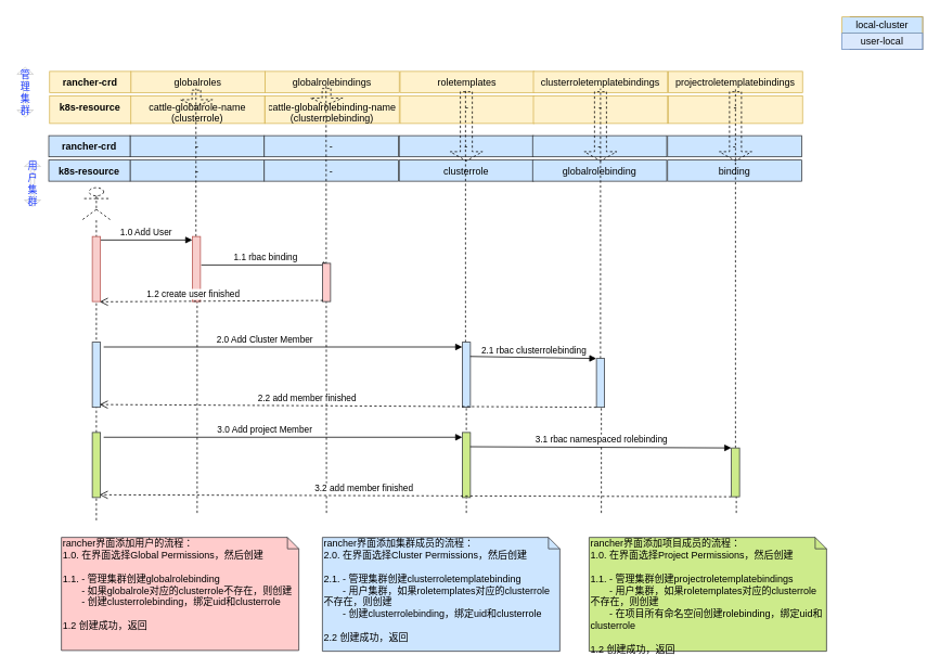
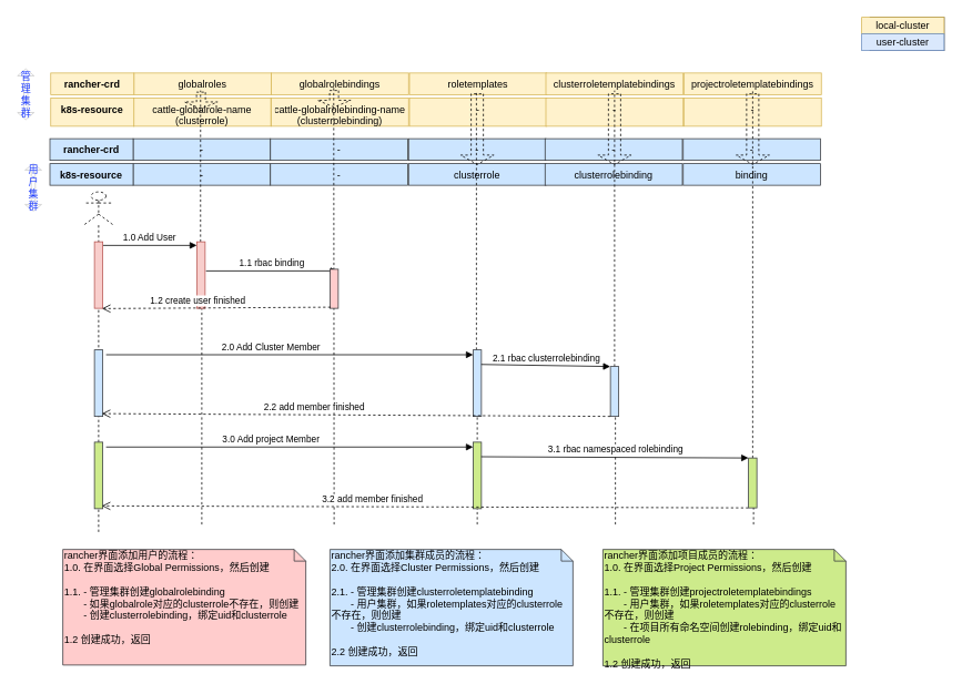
  <mxCell id="0" />
  <mxCell id="1" parent="0" />
  <mxCell id="2" value="" style="rounded=0;whiteSpace=wrap;html=1;glass=0;fillColor=none;" vertex="1" parent="1"><mxGeometry x="1045" width="89" height="40" as="geometry" y="20" /></mxCell>
- <mxCell id="3" value="local-cluster" style="rounded=0;whiteSpace=wrap;html=1;glass=0;fillColor=#cce5ff;strokeColor=#d6b656;" vertex="1" parent="1"><mxGeometry x="1035" width="99" height="20" as="geometry" y="20" /></mxCell>
- <mxCell id="4" value="user-local" style="rounded=0;whiteSpace=wrap;html=1;glass=0;fillColor=#dae8fc;strokeColor=#6c8ebf;" vertex="1" parent="1"><mxGeometry x="1035" y="40" width="99" height="20" as="geometry" /></mxCell>
+ <mxCell id="3" value="local-cluster" style="rounded=0;whiteSpace=wrap;html=1;glass=0;fillColor=#fff2cc;strokeColor=#d6b656;" vertex="1" parent="1"><mxGeometry x="1035" width="99" height="20" as="geometry" y="20" /></mxCell>
+ <mxCell id="4" value="user-cluster" style="rounded=0;whiteSpace=wrap;html=1;glass=0;fillColor=#dae8fc;strokeColor=#6c8ebf;" vertex="1" parent="1"><mxGeometry x="1035" y="40" width="99" height="20" as="geometry" /></mxCell>
  <mxCell id="5" value="1.0 Add User" style="html=1;verticalAlign=bottom;endArrow=block;exitX=1.018;exitY=0.054;exitDx=0;exitDy=0;exitPerimeter=0;fillColor=#f8cecc;strokeColor=#000000;" edge="1" parent="1" source="46" target="49"><mxGeometry width="80" relative="1" as="geometry"><mxPoint x="619.5" y="637" as="sourcePoint" /><mxPoint x="699.5" y="637" as="targetPoint" /></mxGeometry></mxCell>
  <mxCell id="6" value="1.1 rbac binding" style="html=1;verticalAlign=bottom;endArrow=block;fillColor=#f8cecc;strokeColor=#000000;exitX=1.1;exitY=0.438;exitDx=0;exitDy=0;exitPerimeter=0;entryX=0.9;entryY=0.043;entryDx=0;entryDy=0;entryPerimeter=0;" edge="1" parent="1" source="49" target="48"><mxGeometry width="80" relative="1" as="geometry"><mxPoint x="714.09" y="523.2" as="sourcePoint" /><mxPoint x="835.26" y="524.32" as="targetPoint" /></mxGeometry></mxCell>
  <mxCell id="7" value="rancher界面添加用户的流程：&lt;br&gt;1.0. 在界面选择Global Permissions，然后创建&lt;br&gt;&lt;br&gt;1.1. - 管理集群创建globalrolebinding&lt;br&gt;&amp;nbsp; &amp;nbsp; &amp;nbsp; &amp;nbsp;- 如果globalrole对应的clusterrole不存在，则创建&lt;br&gt;&amp;nbsp; &amp;nbsp; &amp;nbsp; &amp;nbsp;- 创建clusterrolebinding，绑定uid和clusterrole&lt;br&gt;&lt;br&gt;1.2 创建成功，返回" style="shape=note;whiteSpace=wrap;html=1;size=14;verticalAlign=top;align=left;spacingTop=-6;glass=0;strokeColor=#36393d;fillColor=#ffcccc;" vertex="1" parent="1"><mxGeometry x="75" y="660" width="292" height="139" as="geometry" /></mxCell>
  <mxCell id="8" value="2.0 Add Cluster Member" style="html=1;verticalAlign=bottom;endArrow=block;exitX=1.4;exitY=0.073;exitDx=0;exitDy=0;exitPerimeter=0;fillColor=#f8cecc;strokeColor=#000000;" edge="1" parent="1" source="51" target="52"><mxGeometry x="-0.102" width="80" relative="1" as="geometry"><mxPoint x="604.68" y="620.32" as="sourcePoint" /><mxPoint x="704.5" y="620.32" as="targetPoint" /><mxPoint as="offset" /></mxGeometry></mxCell>
  <mxCell id="9" value="globalroles" style="text;strokeColor=#d6b656;fillColor=#fff2cc;align=center;verticalAlign=top;spacingLeft=4;spacingRight=4;overflow=hidden;rotatable=0;points=[[0,0.5],[1,0.5]];portConstraint=eastwest;" vertex="1" parent="1"><mxGeometry x="160.5" y="87" width="165" height="26" as="geometry" /></mxCell>
  <mxCell id="10" value="globalrolebindings" style="text;strokeColor=#d6b656;fillColor=#fff2cc;align=center;verticalAlign=top;spacingLeft=4;spacingRight=4;overflow=hidden;rotatable=0;points=[[0,0.5],[1,0.5]];portConstraint=eastwest;" vertex="1" parent="1"><mxGeometry x="325.5" y="87" width="165" height="26" as="geometry" /></mxCell>
  <mxCell id="11" value="roletemplates" style="text;strokeColor=#d6b656;fillColor=#fff2cc;align=center;verticalAlign=top;spacingLeft=4;spacingRight=4;overflow=hidden;rotatable=0;points=[[0,0.5],[1,0.5]];portConstraint=eastwest;" vertex="1" parent="1"><mxGeometry x="491.5" y="87" width="165" height="26" as="geometry" /></mxCell>
  <mxCell id="12" value="clusterroletemplatebindings" style="text;strokeColor=#d6b656;fillColor=#fff2cc;align=center;verticalAlign=top;spacingLeft=4;spacingRight=4;overflow=hidden;rotatable=0;points=[[0,0.5],[1,0.5]];portConstraint=eastwest;" vertex="1" parent="1"><mxGeometry x="655.5" y="87" width="165" height="26" as="geometry" /></mxCell>
  <mxCell id="13" value="projectroletemplatebindings" style="text;strokeColor=#d6b656;fillColor=#fff2cc;align=center;verticalAlign=top;spacingLeft=4;spacingRight=4;overflow=hidden;rotatable=0;points=[[0,0.5],[1,0.5]];portConstraint=eastwest;" vertex="1" parent="1"><mxGeometry x="821.5" y="87" width="165" height="26" as="geometry" /></mxCell>
  <mxCell id="14" value="rancher-crd" style="text;strokeColor=#d6b656;fillColor=#fff2cc;align=center;verticalAlign=top;spacingLeft=4;spacingRight=4;overflow=hidden;rotatable=0;points=[[0,0.5],[1,0.5]];portConstraint=eastwest;fontStyle=1" vertex="1" parent="1"><mxGeometry x="60.5" y="87" width="100" height="26" as="geometry" /></mxCell>
  <mxCell id="15" value="cattle-globalrole-name &#10;(clusterrole)" style="text;strokeColor=#d6b656;fillColor=#fff2cc;align=center;verticalAlign=top;spacingLeft=4;spacingRight=4;overflow=hidden;rotatable=0;points=[[0,0.5],[1,0.5]];portConstraint=eastwest;" vertex="1" parent="1"><mxGeometry x="160" y="117" width="165" height="34" as="geometry" /></mxCell>
  <mxCell id="16" value="cattle-globalrolebinding-name &#10;(clusterrolebinding)" style="text;strokeColor=#d6b656;fillColor=#fff2cc;align=center;verticalAlign=top;spacingLeft=4;spacingRight=4;overflow=hidden;rotatable=0;points=[[0,0.5],[1,0.5]];portConstraint=eastwest;" vertex="1" parent="1"><mxGeometry x="325.5" y="117" width="165" height="34" as="geometry" /></mxCell>
  <mxCell id="17" value="-" style="text;strokeColor=#d6b656;fillColor=#fff2cc;align=center;verticalAlign=top;spacingLeft=4;spacingRight=4;overflow=hidden;rotatable=0;points=[[0,0.5],[1,0.5]];portConstraint=eastwest;" vertex="1" parent="1"><mxGeometry x="491.5" y="117" width="165" height="34" as="geometry" /></mxCell>
  <mxCell id="18" value="-" style="text;strokeColor=#d6b656;fillColor=#fff2cc;align=center;verticalAlign=top;spacingLeft=4;spacingRight=4;overflow=hidden;rotatable=0;points=[[0,0.5],[1,0.5]];portConstraint=eastwest;" vertex="1" parent="1"><mxGeometry x="655.5" y="117" width="165" height="34" as="geometry" /></mxCell>
  <mxCell id="19" value="-" style="text;strokeColor=#d6b656;fillColor=#fff2cc;align=center;verticalAlign=top;spacingLeft=4;spacingRight=4;overflow=hidden;rotatable=0;points=[[0,0.5],[1,0.5]];portConstraint=eastwest;" vertex="1" parent="1"><mxGeometry x="821.5" y="117" width="165" height="34" as="geometry" /></mxCell>
  <mxCell id="20" value="k8s-resource" style="text;strokeColor=#d6b656;fillColor=#fff2cc;align=center;verticalAlign=top;spacingLeft=4;spacingRight=4;overflow=hidden;rotatable=0;points=[[0,0.5],[1,0.5]];portConstraint=eastwest;fontStyle=1" vertex="1" parent="1"><mxGeometry x="60.5" y="117" width="100" height="34" as="geometry" /></mxCell>
  <mxCell id="21" value="管理集群" style="shape=doubleArrow;direction=south;whiteSpace=wrap;html=1;glass=0;strokeColor=#CCCCCC;fillColor=none;gradientColor=none;fontColor=#213FFF;align=center;arrowWidth=0.239;arrowSize=0.139;" vertex="1" parent="1"><mxGeometry x="20.5" y="82" width="20" height="61" as="geometry" /></mxCell>
  <mxCell id="22" value="用户集群" style="shape=doubleArrow;direction=south;whiteSpace=wrap;html=1;glass=0;strokeColor=#CCCCCC;fillColor=none;gradientColor=none;fontColor=#213FFF;align=center;arrowWidth=0.239;arrowSize=0.139;" vertex="1" parent="1"><mxGeometry x="29.5" y="196" width="20" height="57" as="geometry" /></mxCell>
  <mxCell id="23" value="-" style="text;strokeColor=#36393d;fillColor=#cce5ff;align=center;verticalAlign=top;spacingLeft=4;spacingRight=4;overflow=hidden;rotatable=0;points=[[0,0.5],[1,0.5]];portConstraint=eastwest;" vertex="1" parent="1"><mxGeometry x="159.5" y="166" width="165" height="26" as="geometry" /></mxCell>
  <mxCell id="24" value="-" style="text;strokeColor=#36393d;fillColor=#cce5ff;align=center;verticalAlign=top;spacingLeft=4;spacingRight=4;overflow=hidden;rotatable=0;points=[[0,0.5],[1,0.5]];portConstraint=eastwest;" vertex="1" parent="1"><mxGeometry x="324.5" y="166" width="165" height="26" as="geometry" /></mxCell>
  <mxCell id="25" value="-" style="text;strokeColor=#36393d;fillColor=#cce5ff;align=center;verticalAlign=top;spacingLeft=4;spacingRight=4;overflow=hidden;rotatable=0;points=[[0,0.5],[1,0.5]];portConstraint=eastwest;" vertex="1" parent="1"><mxGeometry x="490.5" y="166" width="165" height="26" as="geometry" /></mxCell>
  <mxCell id="26" value="-" style="text;strokeColor=#36393d;fillColor=#cce5ff;align=center;verticalAlign=top;spacingLeft=4;spacingRight=4;overflow=hidden;rotatable=0;points=[[0,0.5],[1,0.5]];portConstraint=eastwest;" vertex="1" parent="1"><mxGeometry x="654.5" y="166" width="165" height="26" as="geometry" /></mxCell>
  <mxCell id="27" value="-" style="text;strokeColor=#36393d;fillColor=#cce5ff;align=center;verticalAlign=top;spacingLeft=4;spacingRight=4;overflow=hidden;rotatable=0;points=[[0,0.5],[1,0.5]];portConstraint=eastwest;" vertex="1" parent="1"><mxGeometry x="820.5" y="166" width="165" height="26" as="geometry" /></mxCell>
  <mxCell id="28" value="rancher-crd" style="text;strokeColor=#36393d;fillColor=#cce5ff;align=center;verticalAlign=top;spacingLeft=4;spacingRight=4;overflow=hidden;rotatable=0;points=[[0,0.5],[1,0.5]];portConstraint=eastwest;fontStyle=1" vertex="1" parent="1"><mxGeometry x="59.5" y="166" width="100" height="26" as="geometry" /></mxCell>
  <mxCell id="29" value="-" style="text;strokeColor=#36393d;fillColor=#cce5ff;align=center;verticalAlign=top;spacingLeft=4;spacingRight=4;overflow=hidden;rotatable=0;points=[[0,0.5],[1,0.5]];portConstraint=eastwest;" vertex="1" parent="1"><mxGeometry x="159.5" y="196" width="165" height="26" as="geometry" /></mxCell>
  <mxCell id="30" value="-" style="text;strokeColor=#36393d;fillColor=#cce5ff;align=center;verticalAlign=top;spacingLeft=4;spacingRight=4;overflow=hidden;rotatable=0;points=[[0,0.5],[1,0.5]];portConstraint=eastwest;" vertex="1" parent="1"><mxGeometry x="324.5" y="196" width="165" height="26" as="geometry" /></mxCell>
  <mxCell id="31" value="clusterrole" style="text;strokeColor=#36393d;fillColor=#cce5ff;align=center;verticalAlign=top;spacingLeft=4;spacingRight=4;overflow=hidden;rotatable=0;points=[[0,0.5],[1,0.5]];portConstraint=eastwest;" vertex="1" parent="1"><mxGeometry x="490.5" y="196" width="165" height="26" as="geometry" /></mxCell>
- <mxCell id="32" value="globalrolebinding" style="text;strokeColor=#36393d;fillColor=#cce5ff;align=center;verticalAlign=top;spacingLeft=4;spacingRight=4;overflow=hidden;rotatable=0;points=[[0,0.5],[1,0.5]];portConstraint=eastwest;" vertex="1" parent="1"><mxGeometry x="654.5" y="196" width="165" height="26" as="geometry" /></mxCell>
+ <mxCell id="32" value="clusterrolebinding" style="text;strokeColor=#36393d;fillColor=#cce5ff;align=center;verticalAlign=top;spacingLeft=4;spacingRight=4;overflow=hidden;rotatable=0;points=[[0,0.5],[1,0.5]];portConstraint=eastwest;" vertex="1" parent="1"><mxGeometry x="654.5" y="196" width="165" height="26" as="geometry" /></mxCell>
  <mxCell id="33" value="binding" style="text;strokeColor=#36393d;fillColor=#cce5ff;align=center;verticalAlign=top;spacingLeft=4;spacingRight=4;overflow=hidden;rotatable=0;points=[[0,0.5],[1,0.5]];portConstraint=eastwest;" vertex="1" parent="1"><mxGeometry x="820.5" y="196" width="165" height="26" as="geometry" /></mxCell>
  <mxCell id="34" value="k8s-resource" style="text;strokeColor=#36393d;fillColor=#cce5ff;align=center;verticalAlign=top;spacingLeft=4;spacingRight=4;overflow=hidden;rotatable=0;points=[[0,0.5],[1,0.5]];portConstraint=eastwest;fontStyle=1" vertex="1" parent="1"><mxGeometry x="59.5" y="196" width="100" height="26" as="geometry" /></mxCell>
  <mxCell id="35" value="" style="shape=singleArrow;direction=south;whiteSpace=wrap;html=1;glass=0;strokeColor=#000000;fillColor=none;fontColor=#ffffff;align=center;dashed=1;arrowWidth=0.267;arrowSize=0.411;" vertex="1" parent="1"><mxGeometry x="221" y="110" width="40" height="20" as="geometry" /></mxCell>
  <mxCell id="36" value="" style="shape=singleArrow;direction=south;whiteSpace=wrap;html=1;glass=0;strokeColor=#000000;fillColor=none;fontColor=#ffffff;align=center;dashed=1;arrowWidth=0.367;arrowSize=0.133;" vertex="1" parent="1"><mxGeometry x="553" y="112" width="40" height="85" as="geometry" /></mxCell>
  <mxCell id="37" value="" style="shape=singleArrow;direction=south;whiteSpace=wrap;html=1;glass=0;strokeColor=#000000;fillColor=none;fontColor=#ffffff;align=center;dashed=1;arrowWidth=0.267;arrowSize=0.411;" vertex="1" parent="1"><mxGeometry x="381" y="108" width="40" height="20" as="geometry" /></mxCell>
  <mxCell id="38" value="" style="shape=singleArrow;direction=south;whiteSpace=wrap;html=1;glass=0;strokeColor=#000000;fillColor=none;fontColor=#ffffff;align=center;dashed=1;arrowWidth=0.367;arrowSize=0.133;" vertex="1" parent="1"><mxGeometry x="718" y="112" width="40" height="85" as="geometry" /></mxCell>
  <mxCell id="39" value="" style="shape=singleArrow;direction=south;whiteSpace=wrap;html=1;glass=0;strokeColor=#000000;fillColor=none;fontColor=#ffffff;align=center;dashed=1;arrowWidth=0.367;arrowSize=0.133;" vertex="1" parent="1"><mxGeometry x="884" y="112" width="40" height="85" as="geometry" /></mxCell>
  <mxCell id="40" value="" style="shape=umlLifeline;participant=umlActor;perimeter=lifelinePerimeter;whiteSpace=wrap;html=1;container=1;collapsible=0;recursiveResize=0;verticalAlign=top;spacingTop=36;labelBackgroundColor=#ffffff;outlineConnect=0;glass=0;dashed=1;strokeColor=#000000;fillColor=none;gradientColor=none;fontColor=#213FFF;align=center;" vertex="1" parent="1"><mxGeometry x="100" y="230" width="36" height="410" as="geometry" /></mxCell>
  <mxCell id="41" value="" style="endArrow=none;dashed=1;html=1;strokeColor=#000000;fontColor=#213FFF;" edge="1" parent="1"><mxGeometry width="50" height="50" relative="1" as="geometry"><mxPoint x="401" y="630" as="sourcePoint" /><mxPoint x="400.522" y="105" as="targetPoint" /></mxGeometry></mxCell>
  <mxCell id="42" value="" style="endArrow=none;dashed=1;html=1;strokeColor=#000000;fontColor=#213FFF;" edge="1" parent="1" source="52"><mxGeometry width="50" height="50" relative="1" as="geometry"><mxPoint x="573" y="685" as="sourcePoint" /><mxPoint x="572.022" y="108" as="targetPoint" /></mxGeometry></mxCell>
  <mxCell id="43" value="" style="endArrow=none;dashed=1;html=1;strokeColor=#000000;fontColor=#213FFF;" edge="1" parent="1" source="54"><mxGeometry width="50" height="50" relative="1" as="geometry"><mxPoint x="739" y="685" as="sourcePoint" /><mxPoint x="738.022" y="108" as="targetPoint" /></mxGeometry></mxCell>
  <mxCell id="44" value="" style="endArrow=none;dashed=1;html=1;strokeColor=#000000;fontColor=#213FFF;" edge="1" parent="1" source="63"><mxGeometry width="50" height="50" relative="1" as="geometry"><mxPoint x="905" y="685" as="sourcePoint" /><mxPoint x="904.022" y="108" as="targetPoint" /></mxGeometry></mxCell>
  <mxCell id="45" value="" style="endArrow=none;dashed=1;html=1;strokeColor=#000000;fontColor=#213FFF;" edge="1" parent="1" source="49"><mxGeometry width="50" height="50" relative="1" as="geometry"><mxPoint x="241.5" y="685" as="sourcePoint" /><mxPoint x="240.522" y="108" as="targetPoint" /></mxGeometry></mxCell>
  <mxCell id="46" value="" style="html=1;points=[];perimeter=orthogonalPerimeter;glass=0;fillColor=#f8cecc;strokeColor=#b85450;" vertex="1" parent="1"><mxGeometry x="113" y="290" width="10" height="80" as="geometry" /></mxCell>
  <mxCell id="47" value="" style="endArrow=none;dashed=1;html=1;strokeColor=#000000;fontColor=#213FFF;" edge="1" parent="1" target="49"><mxGeometry width="50" height="50" relative="1" as="geometry"><mxPoint x="242" y="630" as="sourcePoint" /><mxPoint x="240.522" y="108" as="targetPoint" /></mxGeometry></mxCell>
  <mxCell id="48" value="" style="html=1;points=[];perimeter=orthogonalPerimeter;glass=0;fillColor=#ffcccc;strokeColor=#36393d;" vertex="1" parent="1"><mxGeometry x="396" y="323" width="10" height="47" as="geometry" /></mxCell>
  <mxCell id="49" value="" style="html=1;points=[];perimeter=orthogonalPerimeter;glass=0;fillColor=#f8cecc;strokeColor=#b85450;verticalAlign=bottom;" vertex="1" parent="1"><mxGeometry x="236" y="290" width="10" height="80" as="geometry" /></mxCell>
  <mxCell id="50" value="1.2 create user finished" style="html=1;verticalAlign=bottom;endArrow=open;dashed=1;endSize=8;strokeColor=#000000;fontColor=#000000;exitX=0.072;exitY=0.971;exitDx=0;exitDy=0;exitPerimeter=0;entryX=0.917;entryY=1.004;entryDx=0;entryDy=0;entryPerimeter=0;" edge="1" parent="1" source="48" target="46"><mxGeometry x="0.164" relative="1" as="geometry"><mxPoint x="979.5" y="584" as="sourcePoint" /><mxPoint x="899.5" y="584" as="targetPoint" /><mxPoint as="offset" /></mxGeometry></mxCell>
  <mxCell id="51" value="" style="html=1;points=[];perimeter=orthogonalPerimeter;glass=0;strokeColor=#36393d;fillColor=#cce5ff;" vertex="1" parent="1"><mxGeometry x="113" y="420" width="10" height="80" as="geometry" /></mxCell>
  <mxCell id="52" value="" style="html=1;points=[];perimeter=orthogonalPerimeter;glass=0;strokeColor=#36393d;fillColor=#cce5ff;" vertex="1" parent="1"><mxGeometry x="568" y="420" width="10" height="80" as="geometry" /></mxCell>
  <mxCell id="53" value="" style="endArrow=none;dashed=1;html=1;strokeColor=#000000;fontColor=#213FFF;" edge="1" parent="1" target="52"><mxGeometry width="50" height="50" relative="1" as="geometry"><mxPoint x="573" y="630" as="sourcePoint" /><mxPoint x="572.022" y="108" as="targetPoint" /></mxGeometry></mxCell>
  <mxCell id="54" value="" style="html=1;points=[];perimeter=orthogonalPerimeter;glass=0;strokeColor=#36393d;fillColor=#cce5ff;" vertex="1" parent="1"><mxGeometry x="733" y="440" width="10" height="60" as="geometry" /></mxCell>
  <mxCell id="55" value="" style="endArrow=none;dashed=1;html=1;strokeColor=#000000;fontColor=#213FFF;" edge="1" parent="1" target="54"><mxGeometry width="50" height="50" relative="1" as="geometry"><mxPoint x="739" y="630" as="sourcePoint" /><mxPoint x="738.022" y="108" as="targetPoint" /></mxGeometry></mxCell>
  <mxCell id="56" value="2.1 rbac clusterrolebinding" style="html=1;verticalAlign=bottom;endArrow=block;fillColor=#f8cecc;strokeColor=#000000;exitX=0.983;exitY=0.219;exitDx=0;exitDy=0;exitPerimeter=0;entryX=-0.017;entryY=0;entryDx=0;entryDy=0;entryPerimeter=0;" edge="1" parent="1" source="52" target="54"><mxGeometry width="80" relative="1" as="geometry"><mxPoint x="257" y="335.04" as="sourcePoint" /><mxPoint x="415" y="335.021" as="targetPoint" /></mxGeometry></mxCell>
  <mxCell id="57" value="2.2 add member finished" style="html=1;verticalAlign=bottom;endArrow=open;dashed=1;endSize=8;strokeColor=#000000;fontColor=#000000;exitX=-0.017;exitY=1;exitDx=0;exitDy=0;exitPerimeter=0;entryX=0.9;entryY=0.958;entryDx=0;entryDy=0;entryPerimeter=0;" edge="1" parent="1" source="54" target="51"><mxGeometry x="0.164" relative="1" as="geometry"><mxPoint x="406.72" y="378.637" as="sourcePoint" /><mxPoint x="132.17" y="380.32" as="targetPoint" /><mxPoint as="offset" /></mxGeometry></mxCell>
  <mxCell id="58" value="3.0 Add project Member" style="html=1;verticalAlign=bottom;endArrow=block;exitX=1.4;exitY=0.073;exitDx=0;exitDy=0;exitPerimeter=0;fillColor=#f8cecc;strokeColor=#000000;" edge="1" parent="1" source="59" target="60"><mxGeometry x="-0.102" width="80" relative="1" as="geometry"><mxPoint x="604.68" y="731.32" as="sourcePoint" /><mxPoint x="704.5" y="731.32" as="targetPoint" /><mxPoint as="offset" /></mxGeometry></mxCell>
  <mxCell id="59" value="" style="html=1;points=[];perimeter=orthogonalPerimeter;glass=0;strokeColor=#36393d;fillColor=#cdeb8b;" vertex="1" parent="1"><mxGeometry x="113" y="531" width="10" height="80" as="geometry" /></mxCell>
  <mxCell id="60" value="" style="html=1;points=[];perimeter=orthogonalPerimeter;glass=0;strokeColor=#36393d;fillColor=#cdeb8b;" vertex="1" parent="1"><mxGeometry x="568" y="531" width="10" height="80" as="geometry" /></mxCell>
  <mxCell id="61" value="3.1 rbac namespaced rolebinding" style="html=1;verticalAlign=bottom;endArrow=block;fillColor=#f8cecc;strokeColor=#000000;exitX=0.983;exitY=0.219;exitDx=0;exitDy=0;exitPerimeter=0;entryX=-0.017;entryY=0;entryDx=0;entryDy=0;entryPerimeter=0;" edge="1" parent="1" source="60" target="63"><mxGeometry width="80" relative="1" as="geometry"><mxPoint x="257" y="446.04" as="sourcePoint" /><mxPoint x="415" y="446.021" as="targetPoint" /></mxGeometry></mxCell>
  <mxCell id="62" value="3.2 add member finished" style="html=1;verticalAlign=bottom;endArrow=open;dashed=1;endSize=8;strokeColor=#000000;fontColor=#000000;exitX=-0.017;exitY=1;exitDx=0;exitDy=0;exitPerimeter=0;entryX=0.9;entryY=0.958;entryDx=0;entryDy=0;entryPerimeter=0;" edge="1" parent="1" source="63" target="59"><mxGeometry x="0.164" relative="1" as="geometry"><mxPoint x="406.72" y="489.637" as="sourcePoint" /><mxPoint x="132.17" y="491.32" as="targetPoint" /><mxPoint as="offset" /></mxGeometry></mxCell>
  <mxCell id="63" value="" style="html=1;points=[];perimeter=orthogonalPerimeter;glass=0;strokeColor=#36393d;fillColor=#cdeb8b;" vertex="1" parent="1"><mxGeometry x="899" y="550" width="10" height="60" as="geometry" /></mxCell>
  <mxCell id="64" value="" style="endArrow=none;dashed=1;html=1;strokeColor=#000000;fontColor=#213FFF;" edge="1" parent="1" target="63"><mxGeometry width="50" height="50" relative="1" as="geometry"><mxPoint x="905" y="630" as="sourcePoint" /><mxPoint x="904.022" y="108" as="targetPoint" /></mxGeometry></mxCell>
  <mxCell id="65" value="rancher界面添加集群成员的流程：&lt;br&gt;2.0. 在界面选择Cluster Permissions，然后创建&lt;br&gt;&lt;br&gt;2.1. - 管理集群创建&lt;span style=&quot;text-align: center ; white-space: nowrap&quot;&gt;clusterroletemplatebinding&lt;/span&gt;&lt;br&gt;&amp;nbsp; &amp;nbsp; &amp;nbsp; &amp;nbsp;- 用户集群，如果&lt;span style=&quot;text-align: center ; white-space: nowrap&quot;&gt;roletemplates&lt;/span&gt;对应的clusterrole不存在，则创建&lt;br&gt;&amp;nbsp; &amp;nbsp; &amp;nbsp; &amp;nbsp;- 创建clusterrolebinding，绑定uid和clusterrole&lt;br&gt;&lt;br&gt;2.2 创建成功，返回" style="shape=note;whiteSpace=wrap;html=1;size=14;verticalAlign=top;align=left;spacingTop=-6;glass=0;strokeColor=#36393d;fillColor=#cce5ff;" vertex="1" parent="1"><mxGeometry x="396" y="660" width="292" height="140" as="geometry" /></mxCell>
  <mxCell id="66" value="rancher界面添加项目成员的流程：&lt;br&gt;1.0. 在界面选择Project Permissions，然后创建&lt;br&gt;&lt;br&gt;1.1. - 管理集群创建&lt;span style=&quot;text-align: center ; white-space: nowrap&quot;&gt;projectroletemplatebindings&lt;/span&gt;&lt;br&gt;&amp;nbsp; &amp;nbsp; &amp;nbsp; &amp;nbsp;- 用户集群，如果&lt;span style=&quot;text-align: center ; white-space: nowrap&quot;&gt;roletemplates&lt;/span&gt;对应的clusterrole不存在，则创建&lt;br&gt;&amp;nbsp; &amp;nbsp; &amp;nbsp; &amp;nbsp;- 在项目所有命名空间创建rolebinding，绑定uid和clusterrole&lt;br&gt;&lt;br&gt;1.2 创建成功，返回" style="shape=note;whiteSpace=wrap;html=1;size=14;verticalAlign=top;align=left;spacingTop=-6;glass=0;strokeColor=#36393d;fillColor=#cdeb8b;" vertex="1" parent="1"><mxGeometry x="724" y="660" width="292" height="140" as="geometry" /></mxCell>
